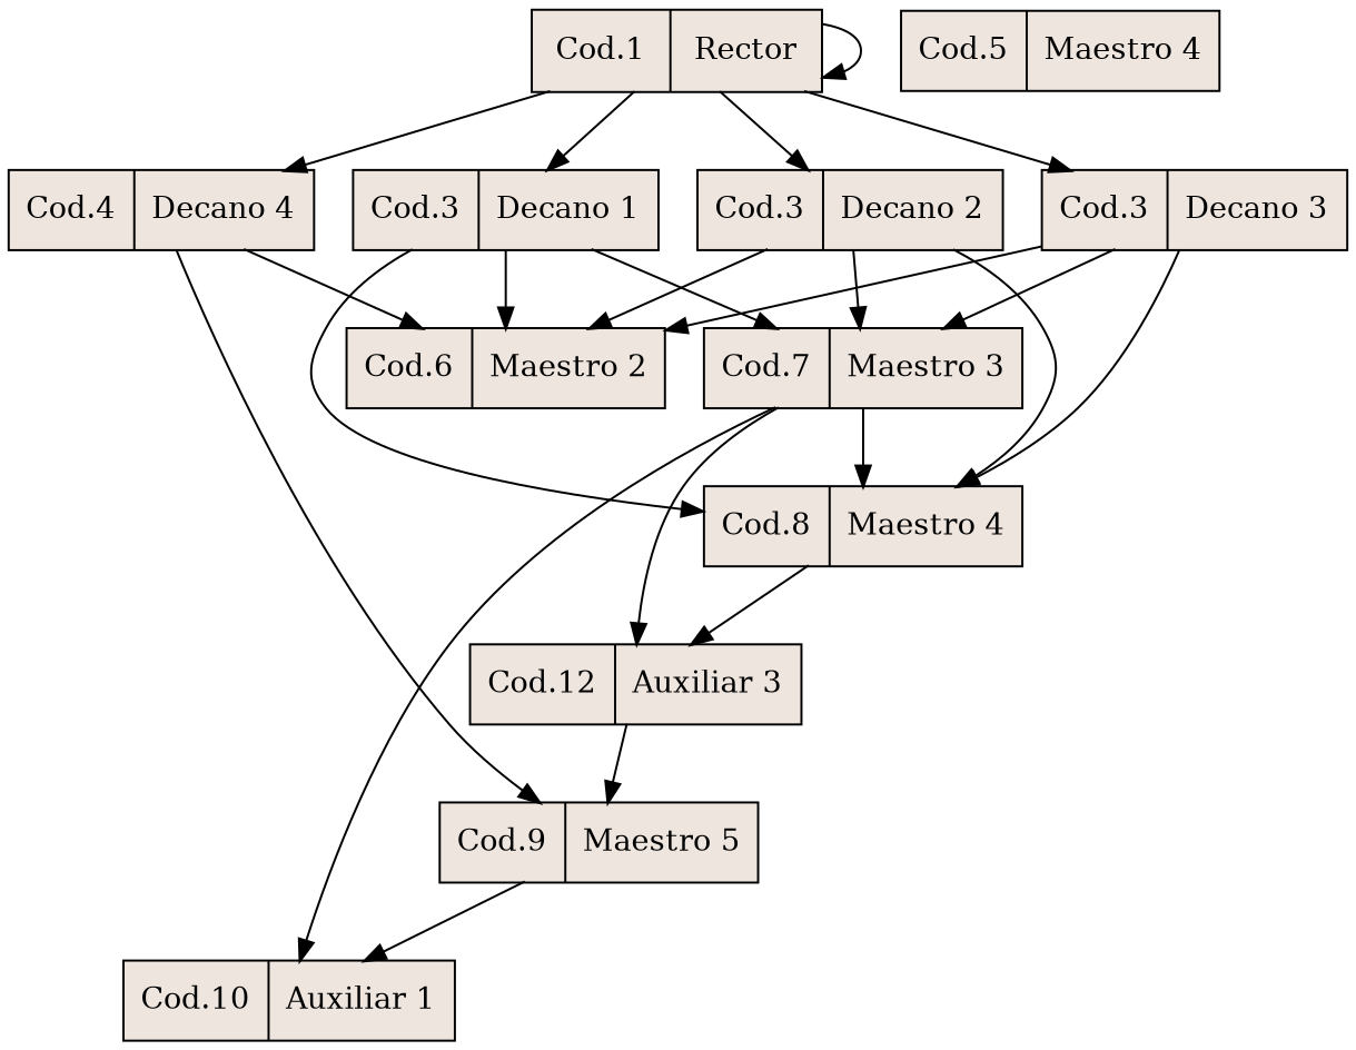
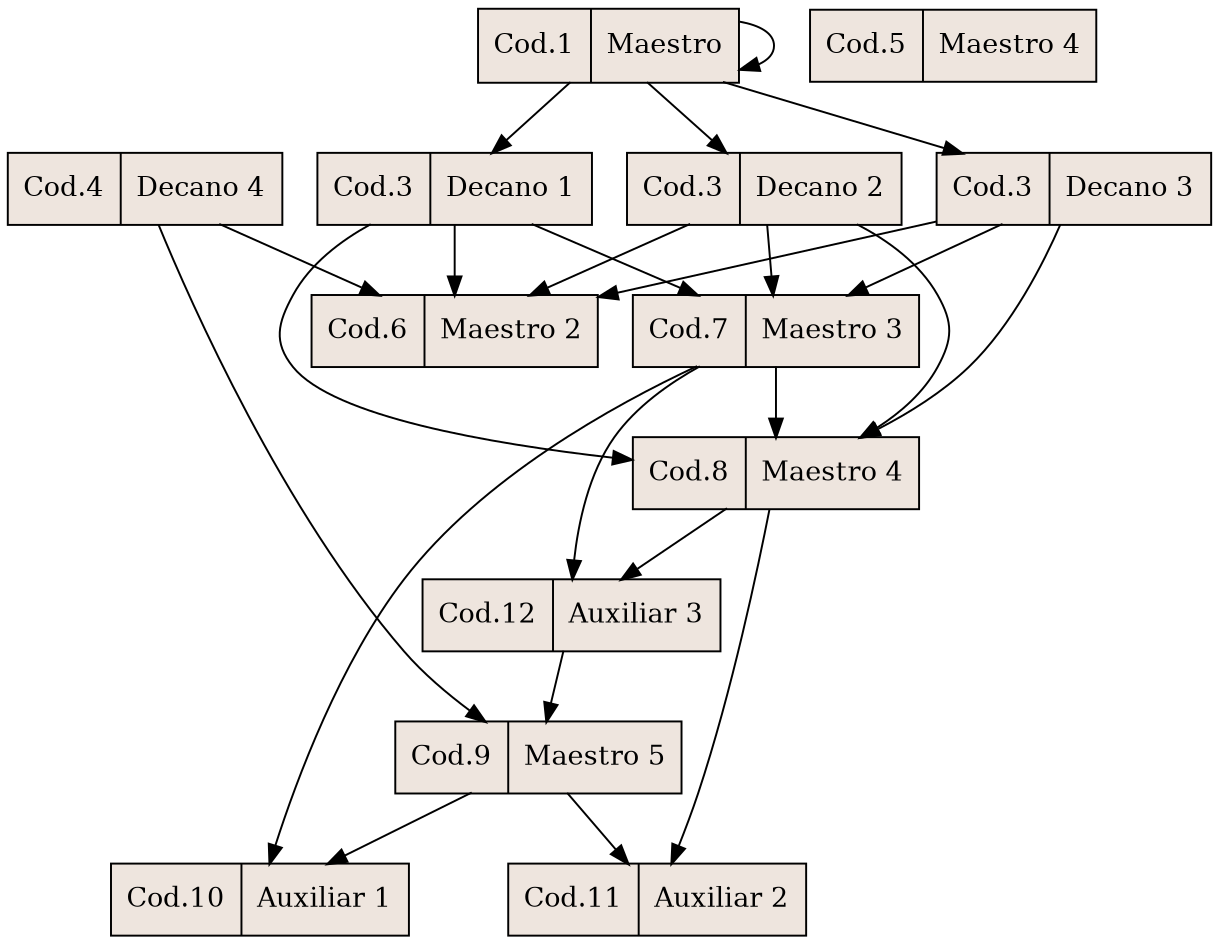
  digraph {
    rankdir=TB
    node [fillcolor=seashell2 shape=record style=filled]
-   n1 [label="Cod.1|Rector"]
+   n1 [label="Cod.1|Maestro"]
    n2 [label="Cod.3|Decano 1"]
    n3 [label="Cod.3|Decano 2"]
    n4 [label="Cod.3|Decano 3"]
    n5 [label="Cod.4|Decano 4"]
    n6 [label="Cod.6|Maestro 2"]
    n7 [label="Cod.7|Maestro 3"]
    n8 [label="Cod.8|Maestro 4"]
    n9 [label="Cod.9|Maestro 5"]
    n10 [label="Cod.10|Auxiliar 1"]
    n11 [label="Cod.12|Auxiliar 3"]
+   n12 [label="Cod.11|Auxiliar 2"]
    n13 [label="Cod.5|Maestro 4"]
    n1 -> n1
    n1 -> n2
    n1 -> n3
    n1 -> n4
-   n1 -> n5
    n2 -> n6
    n2 -> n7
    n2 -> n8
    n3 -> n6
    n3 -> n7
    n3 -> n8
    n4 -> n6
    n4 -> n7
    n4 -> n8
    n5 -> n6
    n5 -> n9
    n7 -> n8
    n7 -> n10
    n7 -> n11
    n8 -> n11
+   n8 -> n12
    n9 -> n10
+   n9 -> n12
    n11 -> n9
  }
